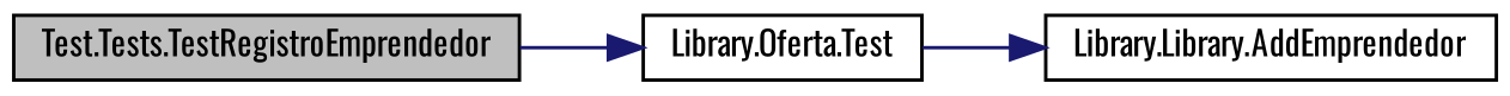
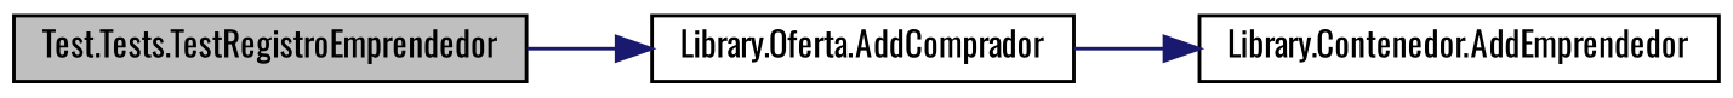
  digraph {
    fontname=Oswald
    rankdir=LR
    node [color=black fillcolor=white fontname=Oswald fontsize=10 shape=record style=filled]
    edge [color=midnightblue fontname=Oswald fontsize=10 labelfontname=Helvetica labelfontsize=10 style=solid]
    n1 [fillcolor=grey75 fontcolor=black height=0.2 label="Test.Tests.TestRegistroEmprendedor" width=0.4]
-   n2 [height=0.2 label="Library.Oferta.Test" width=0.4]
-   n3 [height=0.2 label="Library.Library.AddEmprendedor" width=0.4]
+   n2 [height=0.2 label="Library.Oferta.AddComprador" width=0.4]
+   n3 [height=0.2 label="Library.Contenedor.AddEmprendedor" width=0.4]
    n1 -> n2
    n2 -> n3
  }
